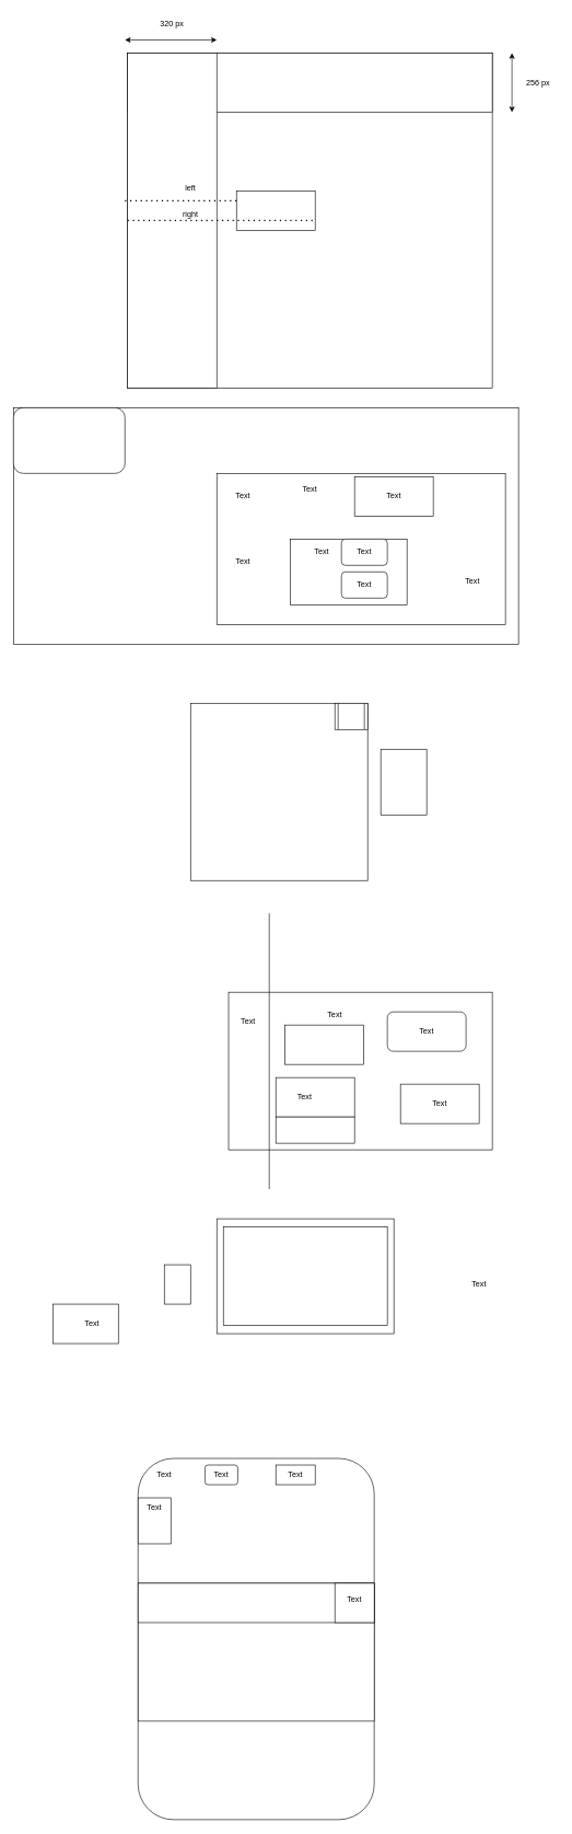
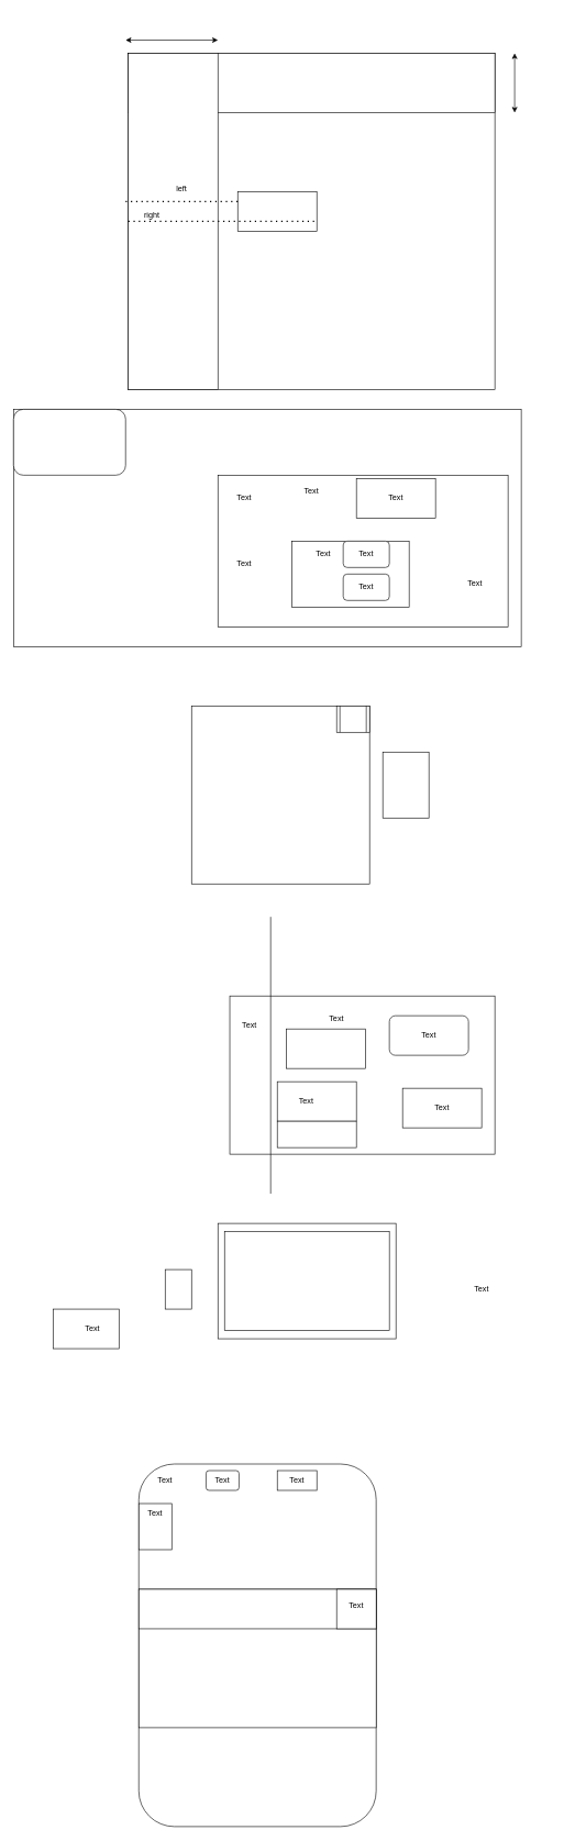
  <mxCell id="0" />
  <mxCell id="1" parent="0" />
  <mxCell id="2" value="" style="rounded=0;whiteSpace=wrap;html=1;" vertex="1" parent="1"><mxGeometry x="330" y="1855" width="270" height="175" as="geometry" /></mxCell>
  <mxCell id="3" value="" style="rounded=0;whiteSpace=wrap;html=1;" vertex="1" parent="1"><mxGeometry x="20" y="620" width="770" height="360" as="geometry" /></mxCell>
  <mxCell id="4" value="" style="rounded=0;whiteSpace=wrap;html=1;" parent="1" vertex="1"><mxGeometry x="194" y="80" width="556" height="510" as="geometry" /></mxCell>
  <mxCell id="5" value="" style="rounded=0;whiteSpace=wrap;html=1;" parent="1" vertex="1"><mxGeometry x="194" y="80" width="556" height="90" as="geometry" /></mxCell>
  <mxCell id="6" value="" style="rounded=0;whiteSpace=wrap;html=1;" parent="1" vertex="1"><mxGeometry x="194" y="80" width="136" height="510" as="geometry" /></mxCell>
  <mxCell id="7" value="" style="rounded=0;whiteSpace=wrap;html=1;" parent="1" vertex="1"><mxGeometry x="360" y="290" width="120" height="60" as="geometry" /></mxCell>
  <mxCell id="8" value="" style="endArrow=none;dashed=1;html=1;dashPattern=1 3;strokeWidth=2;rounded=0;entryX=0;entryY=0.25;entryDx=0;entryDy=0;" parent="1" target="7" edge="1"><mxGeometry width="50" height="50" relative="1" as="geometry"><mxPoint x="190" y="305" as="sourcePoint" /><mxPoint x="490" y="330" as="targetPoint" /></mxGeometry></mxCell>
- <mxCell id="9" value="left" style="text;html=1;align=center;verticalAlign=middle;whiteSpace=wrap;rounded=0;" parent="1" vertex="1"><mxGeometry x="260" y="270" width="60" height="30" as="geometry" /></mxCell>
+ <mxCell id="9" value="left" style="text;html=1;align=center;verticalAlign=middle;whiteSpace=wrap;rounded=0;" parent="1" vertex="1"><mxGeometry x="245" y="270" width="60" height="30" as="geometry" /></mxCell>
  <mxCell id="10" value="" style="endArrow=none;dashed=1;html=1;dashPattern=1 3;strokeWidth=2;rounded=0;exitX=0;exitY=0.5;exitDx=0;exitDy=0;entryX=1;entryY=0.75;entryDx=0;entryDy=0;" parent="1" source="6" target="7" edge="1"><mxGeometry width="50" height="50" relative="1" as="geometry"><mxPoint x="440" y="380" as="sourcePoint" /><mxPoint x="490" y="330" as="targetPoint" /></mxGeometry></mxCell>
- <mxCell id="11" value="right" style="text;html=1;align=center;verticalAlign=middle;whiteSpace=wrap;rounded=0;" parent="1" vertex="1"><mxGeometry x="260" y="310" width="60" height="30" as="geometry" /></mxCell>
+ <mxCell id="11" value="right" style="text;html=1;align=center;verticalAlign=middle;whiteSpace=wrap;rounded=0;" parent="1" vertex="1"><mxGeometry x="200" y="310" width="60" height="30" as="geometry" /></mxCell>
  <mxCell id="12" value="" style="endArrow=classic;startArrow=classic;html=1;rounded=0;" edge="1" parent="1"><mxGeometry width="50" height="50" relative="1" as="geometry"><mxPoint x="190" y="60" as="sourcePoint" /><mxPoint x="330" y="60" as="targetPoint" /></mxGeometry></mxCell>
- <mxCell id="13" value="320 px" style="text;html=1;align=center;verticalAlign=middle;whiteSpace=wrap;rounded=0;" vertex="1" parent="1"><mxGeometry x="232" y="20" width="60" height="30" as="geometry" /></mxCell>
  <mxCell id="14" value="" style="endArrow=classic;startArrow=classic;html=1;rounded=0;" edge="1" parent="1"><mxGeometry width="50" height="50" relative="1" as="geometry"><mxPoint x="780" y="170" as="sourcePoint" /><mxPoint x="780" y="80" as="targetPoint" /></mxGeometry></mxCell>
- <mxCell id="15" value="256 px" style="text;html=1;align=center;verticalAlign=middle;whiteSpace=wrap;rounded=0;" vertex="1" parent="1"><mxGeometry x="790" y="110" width="60" height="30" as="geometry" /></mxCell>
  <mxCell id="16" value="" style="rounded=0;whiteSpace=wrap;html=1;" vertex="1" parent="1"><mxGeometry x="330" y="720" width="440" height="230" as="geometry" /></mxCell>
  <mxCell id="17" value="Text" style="text;html=1;align=center;verticalAlign=middle;whiteSpace=wrap;rounded=0;" vertex="1" parent="1"><mxGeometry x="340" y="740" width="60" height="30" as="geometry" /></mxCell>
  <mxCell id="18" value="Text" style="text;html=1;align=center;verticalAlign=middle;whiteSpace=wrap;rounded=0;" vertex="1" parent="1"><mxGeometry x="442" y="730" width="60" height="30" as="geometry" /></mxCell>
  <mxCell id="19" value="Text" style="text;html=1;align=center;verticalAlign=middle;whiteSpace=wrap;rounded=0;" vertex="1" parent="1"><mxGeometry x="340" y="840" width="60" height="30" as="geometry" /></mxCell>
  <mxCell id="20" value="" style="rounded=0;whiteSpace=wrap;html=1;" vertex="1" parent="1"><mxGeometry x="540" y="725" width="120" height="60" as="geometry" /></mxCell>
  <mxCell id="21" value="Text" style="text;html=1;align=center;verticalAlign=middle;whiteSpace=wrap;rounded=0;" vertex="1" parent="1"><mxGeometry x="570" y="740" width="60" height="30" as="geometry" /></mxCell>
  <mxCell id="22" value="" style="rounded=0;whiteSpace=wrap;html=1;" vertex="1" parent="1"><mxGeometry x="442" y="820" width="178" height="100" as="geometry" /></mxCell>
  <mxCell id="23" value="Text" style="text;html=1;align=center;verticalAlign=middle;whiteSpace=wrap;rounded=0;" vertex="1" parent="1"><mxGeometry x="460" y="825" width="60" height="30" as="geometry" /></mxCell>
  <mxCell id="24" value="" style="rounded=1;whiteSpace=wrap;html=1;" vertex="1" parent="1"><mxGeometry x="520" y="820" width="70" height="40" as="geometry" /></mxCell>
  <mxCell id="25" value="" style="rounded=1;whiteSpace=wrap;html=1;" vertex="1" parent="1"><mxGeometry x="520" y="870" width="70" height="40" as="geometry" /></mxCell>
  <mxCell id="26" value="Text" style="text;html=1;align=center;verticalAlign=middle;whiteSpace=wrap;rounded=0;" vertex="1" parent="1"><mxGeometry x="525" y="825" width="60" height="30" as="geometry" /></mxCell>
  <mxCell id="27" value="Text" style="text;html=1;align=center;verticalAlign=middle;whiteSpace=wrap;rounded=0;" vertex="1" parent="1"><mxGeometry x="525" y="875" width="60" height="30" as="geometry" /></mxCell>
  <mxCell id="28" value="" style="rounded=1;whiteSpace=wrap;html=1;" vertex="1" parent="1"><mxGeometry x="20" y="620" width="170" height="100" as="geometry" /></mxCell>
  <mxCell id="29" value="Text" style="text;html=1;align=center;verticalAlign=middle;whiteSpace=wrap;rounded=0;" vertex="1" parent="1"><mxGeometry x="690" y="870" width="60" height="30" as="geometry" /></mxCell>
  <mxCell id="30" value="" style="whiteSpace=wrap;html=1;aspect=fixed;" vertex="1" parent="1"><mxGeometry x="290" y="1070" width="270" height="270" as="geometry" /></mxCell>
  <mxCell id="31" value="" style="shape=process;whiteSpace=wrap;html=1;backgroundOutline=1;" vertex="1" parent="1"><mxGeometry x="510" y="1070" width="50" height="40" as="geometry" /></mxCell>
  <mxCell id="32" value="" style="rounded=0;whiteSpace=wrap;html=1;" vertex="1" parent="1"><mxGeometry x="580" y="1140" width="70" height="100" as="geometry" /></mxCell>
  <mxCell id="33" value="" style="rounded=0;whiteSpace=wrap;html=1;" vertex="1" parent="1"><mxGeometry x="348" y="1510" width="402" height="240" as="geometry" /></mxCell>
  <mxCell id="34" value="Text" style="text;html=1;align=center;verticalAlign=middle;whiteSpace=wrap;rounded=0;" vertex="1" parent="1"><mxGeometry x="348" y="1540" width="60" height="30" as="geometry" /></mxCell>
  <mxCell id="35" value="" style="rounded=1;whiteSpace=wrap;html=1;" vertex="1" parent="1"><mxGeometry x="590" y="1540" width="120" height="60" as="geometry" /></mxCell>
  <mxCell id="36" value="" style="rounded=0;whiteSpace=wrap;html=1;" vertex="1" parent="1"><mxGeometry x="420" y="1640" width="120" height="60" as="geometry" /></mxCell>
  <mxCell id="37" value="" style="rounded=0;whiteSpace=wrap;html=1;" vertex="1" parent="1"><mxGeometry x="610" y="1650" width="120" height="60" as="geometry" /></mxCell>
  <mxCell id="38" value="Text" style="text;html=1;align=center;verticalAlign=middle;whiteSpace=wrap;rounded=0;" vertex="1" parent="1"><mxGeometry x="434" y="1660" width="60" height="20" as="geometry" /></mxCell>
  <mxCell id="39" value="Text" style="text;html=1;align=center;verticalAlign=middle;whiteSpace=wrap;rounded=0;" vertex="1" parent="1"><mxGeometry x="620" y="1555" width="60" height="30" as="geometry" /></mxCell>
  <mxCell id="40" value="Text" style="text;html=1;align=center;verticalAlign=middle;whiteSpace=wrap;rounded=0;" vertex="1" parent="1"><mxGeometry x="480" y="1530" width="60" height="30" as="geometry" /></mxCell>
  <mxCell id="41" value="Text" style="text;html=1;align=center;verticalAlign=middle;whiteSpace=wrap;rounded=0;" vertex="1" parent="1"><mxGeometry x="640" y="1665" width="60" height="30" as="geometry" /></mxCell>
  <mxCell id="42" value="" style="endArrow=none;html=1;rounded=0;" edge="1" parent="1"><mxGeometry width="50" height="50" relative="1" as="geometry"><mxPoint x="410" y="1810" as="sourcePoint" /><mxPoint x="410" y="1390" as="targetPoint" /></mxGeometry></mxCell>
  <mxCell id="43" value="" style="rounded=0;whiteSpace=wrap;html=1;" vertex="1" parent="1"><mxGeometry x="434" y="1560" width="120" height="60" as="geometry" /></mxCell>
  <mxCell id="44" value="" style="rounded=0;whiteSpace=wrap;html=1;" vertex="1" parent="1"><mxGeometry x="420" y="1700" width="120" height="40" as="geometry" /></mxCell>
  <mxCell id="45" value="" style="rounded=0;whiteSpace=wrap;html=1;" vertex="1" parent="1"><mxGeometry x="362" y="1900" width="80" height="60" as="geometry" /></mxCell>
  <mxCell id="46" value="" style="rounded=0;whiteSpace=wrap;html=1;" vertex="1" parent="1"><mxGeometry x="80" y="1985" width="100" height="60" as="geometry" /></mxCell>
  <mxCell id="47" value="Text" style="text;html=1;align=center;verticalAlign=middle;whiteSpace=wrap;rounded=0;" vertex="1" parent="1"><mxGeometry x="700" y="1940" width="60" height="30" as="geometry" /></mxCell>
  <mxCell id="48" value="Text" style="text;html=1;align=center;verticalAlign=middle;whiteSpace=wrap;rounded=0;" vertex="1" parent="1"><mxGeometry x="110" y="2000" width="60" height="30" as="geometry" /></mxCell>
  <mxCell id="49" value="" style="rounded=0;whiteSpace=wrap;html=1;" vertex="1" parent="1"><mxGeometry x="250" y="1925" width="40" height="60" as="geometry" /></mxCell>
  <mxCell id="50" value="" style="rounded=0;whiteSpace=wrap;html=1;" vertex="1" parent="1"><mxGeometry x="340" y="1867.5" width="250" height="150" as="geometry" /></mxCell>
  <mxCell id="51" value="" style="rounded=1;whiteSpace=wrap;html=1;" vertex="1" parent="1"><mxGeometry x="210" y="2220" width="360" height="550" as="geometry" /></mxCell>
  <mxCell id="52" value="" style="rounded=0;whiteSpace=wrap;html=1;" vertex="1" parent="1"><mxGeometry x="210" y="2410" width="360" height="210" as="geometry" /></mxCell>
  <mxCell id="53" value="" style="rounded=0;whiteSpace=wrap;html=1;" vertex="1" parent="1"><mxGeometry x="210" y="2410" width="360" height="60" as="geometry" /></mxCell>
  <mxCell id="54" value="Text" style="text;html=1;align=center;verticalAlign=middle;whiteSpace=wrap;rounded=0;" vertex="1" parent="1"><mxGeometry x="220" y="2230" width="60" height="30" as="geometry" /></mxCell>
  <mxCell id="55" value="" style="rounded=1;whiteSpace=wrap;html=1;" vertex="1" parent="1"><mxGeometry x="312" y="2230" width="50" height="30" as="geometry" /></mxCell>
  <mxCell id="56" value="" style="rounded=0;whiteSpace=wrap;html=1;" vertex="1" parent="1"><mxGeometry x="210" y="2280" width="50" height="70" as="geometry" /></mxCell>
  <mxCell id="57" value="" style="rounded=0;whiteSpace=wrap;html=1;" vertex="1" parent="1"><mxGeometry x="510" y="2410" width="60" height="60" as="geometry" /></mxCell>
  <mxCell id="58" value="Text" style="text;html=1;align=center;verticalAlign=middle;whiteSpace=wrap;rounded=0;" vertex="1" parent="1"><mxGeometry x="205" y="2280" width="60" height="30" as="geometry" /></mxCell>
  <mxCell id="59" value="" style="rounded=0;whiteSpace=wrap;html=1;" vertex="1" parent="1"><mxGeometry x="420" y="2230" width="60" height="30" as="geometry" /></mxCell>
  <mxCell id="60" value="Text" style="text;html=1;align=center;verticalAlign=middle;whiteSpace=wrap;rounded=0;" vertex="1" parent="1"><mxGeometry x="510" y="2420" width="60" height="30" as="geometry" /></mxCell>
  <mxCell id="61" value="Text" style="text;html=1;align=center;verticalAlign=middle;whiteSpace=wrap;rounded=0;" vertex="1" parent="1"><mxGeometry x="420" y="2230" width="60" height="30" as="geometry" /></mxCell>
  <mxCell id="62" value="Text" style="text;html=1;align=center;verticalAlign=middle;whiteSpace=wrap;rounded=0;" vertex="1" parent="1"><mxGeometry x="307" y="2230" width="60" height="30" as="geometry" /></mxCell>
